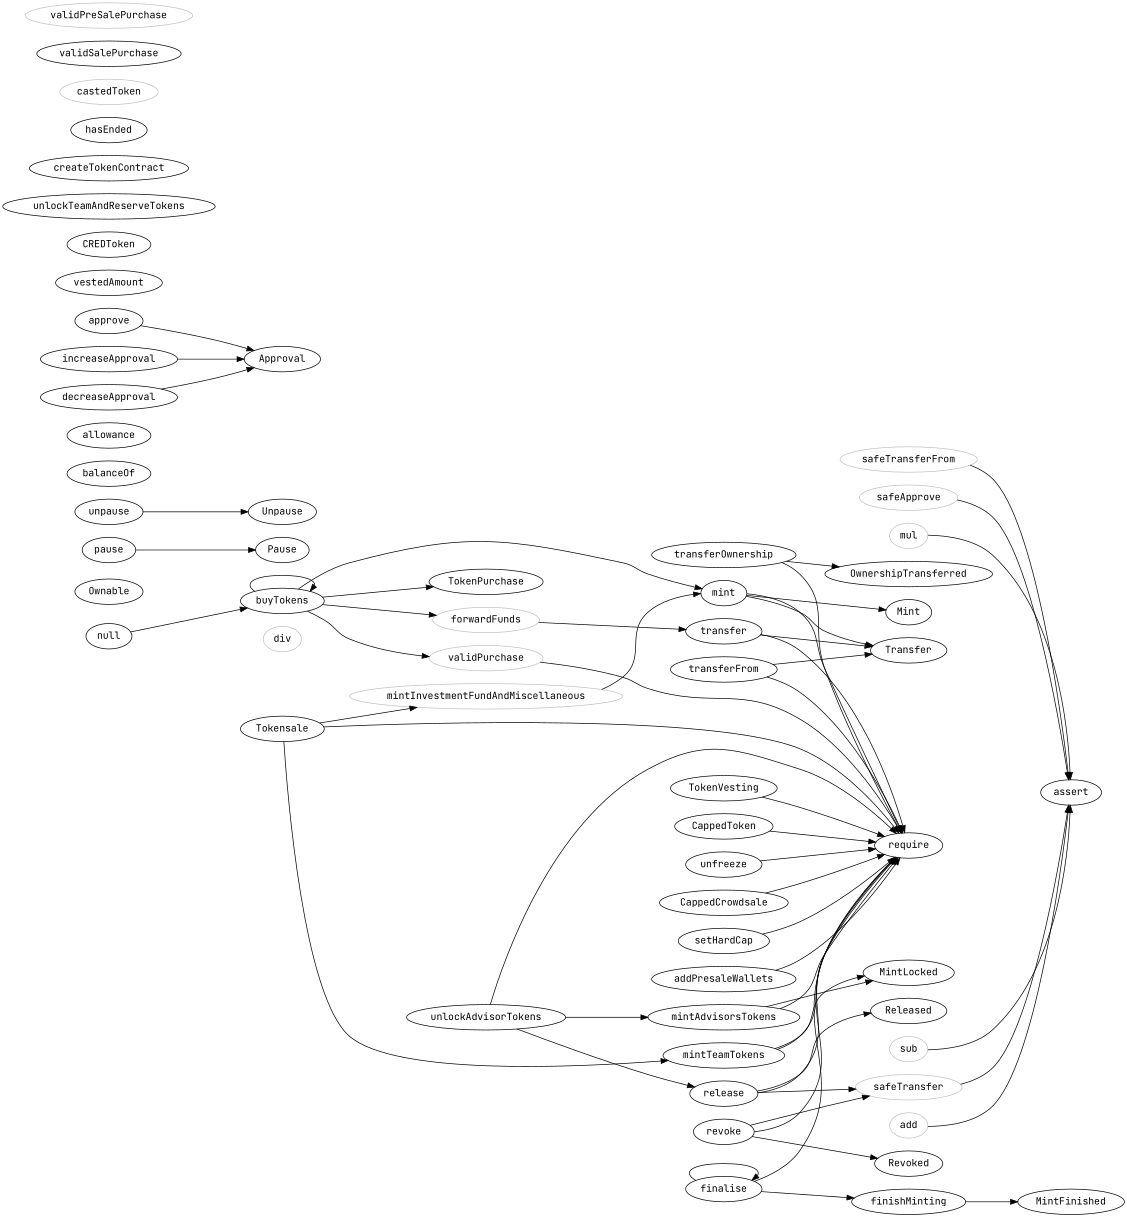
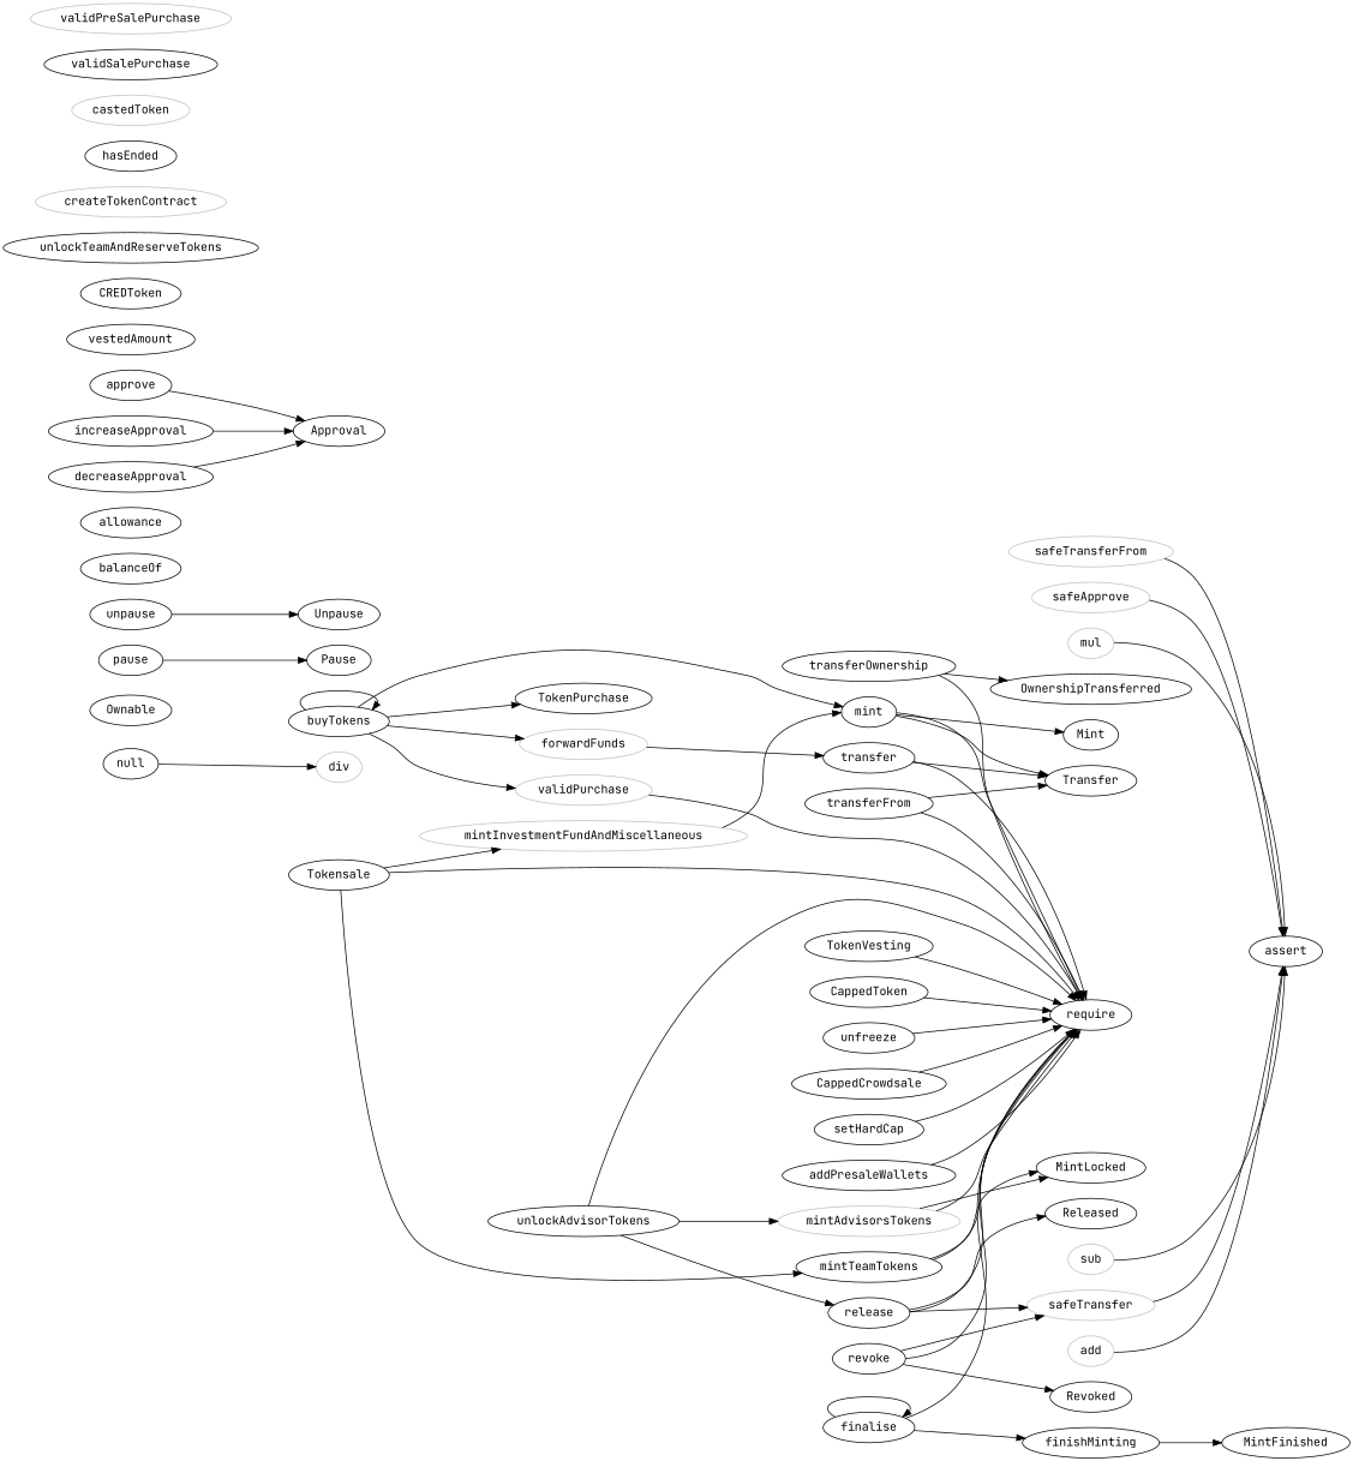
  strict digraph {
    fontname="JetBrains Mono"
    rankdir=LR
    node [fontname="JetBrains Mono"]
    edge [fontname="JetBrains Mono"]
    mul [color=gray]
    assert
    div [color=gray]
    sub [color=gray]
    add [color=gray]
    Ownable
    transferOwnership
    require
    OwnershipTransferred
    pause
    Pause
    unpause
    Unpause
    balanceOf
    transfer
    Transfer
    allowance
    transferFrom
    approve
    Approval
    safeTransfer [color=gray]
    safeTransferFrom [color=gray]
    safeApprove [color=gray]
    TokenVesting
    release
    Released
    revoke
    Revoked
    vestedAmount
    increaseApproval
    decreaseApproval
    mint
    Mint
    finishMinting
    MintFinished
    CappedToken
    CREDToken
-   mintAdvisorsTokens
+   mintAdvisorsTokens [color=gray]
    MintLocked
    mintTeamTokens
    finalise
    unfreeze
    unlockTeamAndReserveTokens
    unlockAdvisorTokens
-   createTokenContract [color=black]
+   createTokenContract [color=gray]
    null
    buyTokens
    TokenPurchase
    forwardFunds [color=gray]
    validPurchase [color=gray]
    hasEnded
    CappedCrowdsale
    Tokensale
    mintInvestmentFundAndMiscellaneous [color=gray]
    setHardCap
    addPresaleWallets
    castedToken [color=gray]
    validSalePurchase [color=black]
    validPreSalePurchase [color=gray]
    mul -> assert
    sub -> assert
    add -> assert
    transferOwnership -> require
    transferOwnership -> OwnershipTransferred
    pause -> Pause
    unpause -> Unpause
    transfer -> require
    transfer -> Transfer
    transferFrom -> require
    transferFrom -> Transfer
    approve -> Approval
    safeTransfer -> assert
    safeTransferFrom -> assert
    safeApprove -> assert
    TokenVesting -> require
    release -> require
    release -> safeTransfer
    release -> Released
    revoke -> require
    revoke -> safeTransfer
    revoke -> Revoked
    increaseApproval -> Approval
    decreaseApproval -> Approval
    mint -> require
    mint -> Transfer
    mint -> Mint
    finishMinting -> MintFinished
    CappedToken -> require
    mintAdvisorsTokens -> require
    mintAdvisorsTokens -> MintLocked
    mintTeamTokens -> require
    mintTeamTokens -> MintLocked
    finalise -> require
    finalise -> finishMinting
    finalise -> finalise
    unfreeze -> require
    unlockAdvisorTokens -> require
    unlockAdvisorTokens -> release
    unlockAdvisorTokens -> mintAdvisorsTokens
-   null -> buyTokens
+   null -> div
    buyTokens -> mint
    buyTokens -> buyTokens
    buyTokens -> TokenPurchase
    buyTokens -> forwardFunds
    buyTokens -> validPurchase
    forwardFunds -> transfer
    validPurchase -> require
    CappedCrowdsale -> require
    Tokensale -> require
    Tokensale -> mintTeamTokens
    Tokensale -> mintInvestmentFundAndMiscellaneous
    mintInvestmentFundAndMiscellaneous -> mint
    setHardCap -> require
    addPresaleWallets -> require
  }
